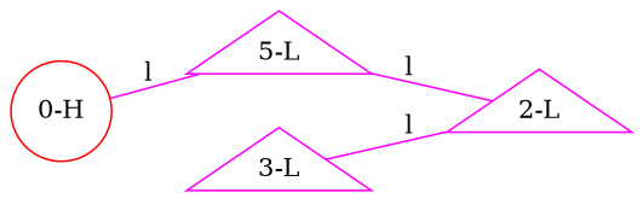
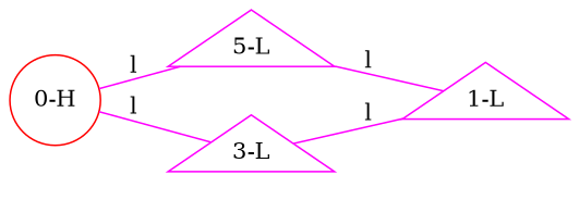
  graph {
    rankdir=LR
    node [color=magenta shape=triangle]
    edge [color=magenta]
    n1 [color=red label="0-H" shape=circle]
    n2 [label="5-L"]
    n3 [label="3-L"]
-   n4 [label="2-L"]
+   n4 [label="1-L"]
    n1 -- n2 [label=l]
+   n1 -- n3 [label=l]
    n2 -- n4 [label=l]
    n3 -- n4 [label=l]
  }
